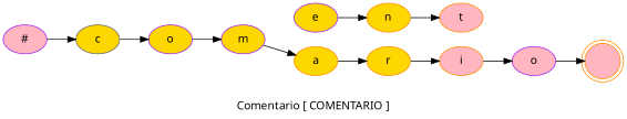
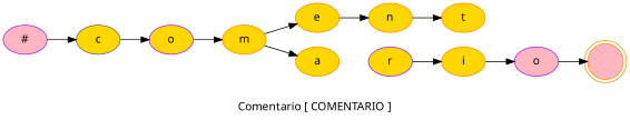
  digraph {
    fontname="Noto Sans"
    label="Comentario [ COMENTARIO ]"
    rankdir=LR
    node [color=darkorange fillcolor=gold fontname="Noto Sans" style=filled]
    edge [fontname="Noto Sans"]
    n1 [color=purple fillcolor=lightpink label="#"]
    n2 [color=gray40 label=c]
    n3 [color=purple label=o]
-   n4 [color=purple label=m]
-   n5 [color=purple label=e]
+   n4 [label=m]
+   n5 [label=e]
    n6 [label=a]
    n7 [label=n]
-   n8 [fillcolor=lightpink label=t]
-   n9 [label=r]
-   n10 [fillcolor=lightpink label=i]
+   n8 [label=t]
+   n9 [color=purple label=r]
+   n10 [label=i]
    n11 [color=purple fillcolor=lightpink label=o]
    n12 [fillcolor=lightpink label=" " shape=doublecircle]
    n1 -> n2
    n2 -> n3
    n3 -> n4
+   n4 -> n5
    n4 -> n6
    n5 -> n7
-   n6 -> n9
    n7 -> n8
    n9 -> n10
    n10 -> n11
    n11 -> n12
  }
